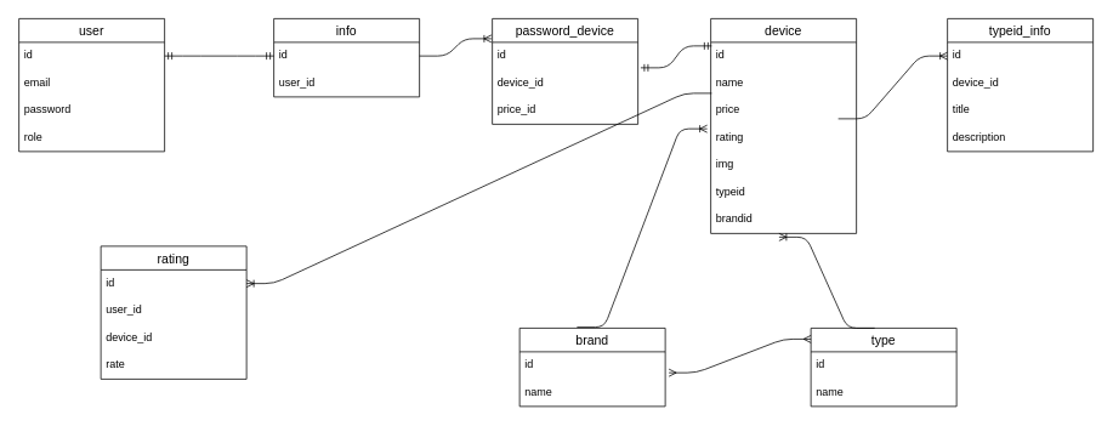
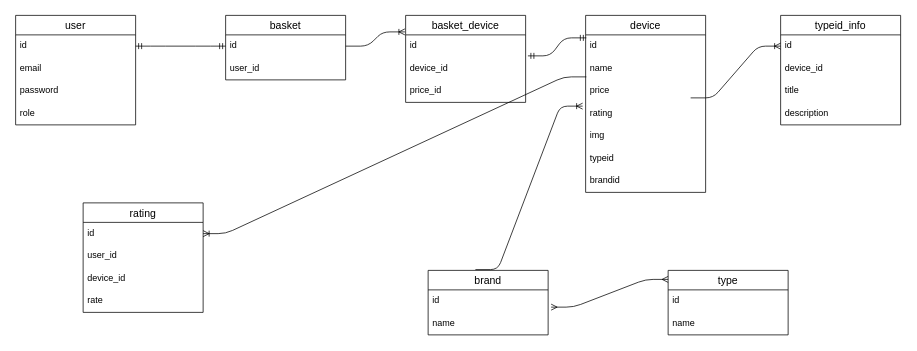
  <mxCell id="0" />
  <mxCell id="1" parent="0" />
  <mxCell id="2" value="user" style="swimlane;fontStyle=0;childLayout=stackLayout;horizontal=1;startSize=26;horizontalStack=0;resizeParent=1;resizeParentMax=0;resizeLast=0;collapsible=1;marginBottom=0;align=center;fontSize=14;" vertex="1" parent="1"><mxGeometry x="20" y="20" width="160" height="146" as="geometry" /></mxCell>
  <mxCell id="3" value="id" style="text;strokeColor=none;fillColor=none;spacingLeft=4;spacingRight=4;overflow=hidden;rotatable=0;points=[[0,0.5],[1,0.5]];portConstraint=eastwest;fontSize=12;" vertex="1" parent="2"><mxGeometry y="26" width="160" height="30" as="geometry" /></mxCell>
  <mxCell id="4" value="email" style="text;strokeColor=none;fillColor=none;spacingLeft=4;spacingRight=4;overflow=hidden;rotatable=0;points=[[0,0.5],[1,0.5]];portConstraint=eastwest;fontSize=12;" vertex="1" parent="2"><mxGeometry y="56" width="160" height="30" as="geometry" /></mxCell>
  <mxCell id="5" value="password" style="text;strokeColor=none;fillColor=none;spacingLeft=4;spacingRight=4;overflow=hidden;rotatable=0;points=[[0,0.5],[1,0.5]];portConstraint=eastwest;fontSize=12;" vertex="1" parent="2"><mxGeometry y="86" width="160" height="30" as="geometry" /></mxCell>
  <mxCell id="6" value="role" style="text;strokeColor=none;fillColor=none;spacingLeft=4;spacingRight=4;overflow=hidden;rotatable=0;points=[[0,0.5],[1,0.5]];portConstraint=eastwest;fontSize=12;" vertex="1" parent="2"><mxGeometry y="116" width="160" height="30" as="geometry" /></mxCell>
- <mxCell id="7" value="info" style="swimlane;fontStyle=0;childLayout=stackLayout;horizontal=1;startSize=26;horizontalStack=0;resizeParent=1;resizeParentMax=0;resizeLast=0;collapsible=1;marginBottom=0;align=center;fontSize=14;" vertex="1" parent="1"><mxGeometry x="300" y="20" width="160" height="86" as="geometry" /></mxCell>
+ <mxCell id="7" value="basket" style="swimlane;fontStyle=0;childLayout=stackLayout;horizontal=1;startSize=26;horizontalStack=0;resizeParent=1;resizeParentMax=0;resizeLast=0;collapsible=1;marginBottom=0;align=center;fontSize=14;" vertex="1" parent="1"><mxGeometry x="300" y="20" width="160" height="86" as="geometry" /></mxCell>
  <mxCell id="8" value="id" style="text;strokeColor=none;fillColor=none;spacingLeft=4;spacingRight=4;overflow=hidden;rotatable=0;points=[[0,0.5],[1,0.5]];portConstraint=eastwest;fontSize=12;" vertex="1" parent="7"><mxGeometry y="26" width="160" height="30" as="geometry" /></mxCell>
  <mxCell id="9" value="user_id" style="text;strokeColor=none;fillColor=none;spacingLeft=4;spacingRight=4;overflow=hidden;rotatable=0;points=[[0,0.5],[1,0.5]];portConstraint=eastwest;fontSize=12;" vertex="1" parent="7"><mxGeometry y="56" width="160" height="30" as="geometry" /></mxCell>
  <mxCell id="10" value="" style="edgeStyle=entityRelationEdgeStyle;fontSize=12;html=1;endArrow=ERmandOne;startArrow=ERmandOne;entryX=0;entryY=0.5;entryDx=0;entryDy=0;" edge="1" parent="1" source="3" target="8"><mxGeometry width="100" height="100" relative="1" as="geometry"><mxPoint x="180" y="161" as="sourcePoint" /><mxPoint x="300" y="61" as="targetPoint" /></mxGeometry></mxCell>
  <mxCell id="11" value="device" style="swimlane;fontStyle=0;childLayout=stackLayout;horizontal=1;startSize=26;horizontalStack=0;resizeParent=1;resizeParentMax=0;resizeLast=0;collapsible=1;marginBottom=0;align=center;fontSize=14;" vertex="1" parent="1"><mxGeometry x="780" y="20" width="160" height="236" as="geometry" /></mxCell>
  <mxCell id="12" value="id" style="text;strokeColor=none;fillColor=none;spacingLeft=4;spacingRight=4;overflow=hidden;rotatable=0;points=[[0,0.5],[1,0.5]];portConstraint=eastwest;fontSize=12;" vertex="1" parent="11"><mxGeometry y="26" width="160" height="30" as="geometry" /></mxCell>
  <mxCell id="13" value="name" style="text;strokeColor=none;fillColor=none;spacingLeft=4;spacingRight=4;overflow=hidden;rotatable=0;points=[[0,0.5],[1,0.5]];portConstraint=eastwest;fontSize=12;" vertex="1" parent="11"><mxGeometry y="56" width="160" height="30" as="geometry" /></mxCell>
  <mxCell id="14" value="price" style="text;strokeColor=none;fillColor=none;spacingLeft=4;spacingRight=4;overflow=hidden;rotatable=0;points=[[0,0.5],[1,0.5]];portConstraint=eastwest;fontSize=12;" vertex="1" parent="11"><mxGeometry y="86" width="160" height="30" as="geometry" /></mxCell>
  <mxCell id="15" value="rating" style="text;strokeColor=none;fillColor=none;spacingLeft=4;spacingRight=4;overflow=hidden;rotatable=0;points=[[0,0.5],[1,0.5]];portConstraint=eastwest;fontSize=12;" vertex="1" parent="11"><mxGeometry y="116" width="160" height="30" as="geometry" /></mxCell>
  <mxCell id="16" value="img" style="text;strokeColor=none;fillColor=none;spacingLeft=4;spacingRight=4;overflow=hidden;rotatable=0;points=[[0,0.5],[1,0.5]];portConstraint=eastwest;fontSize=12;" vertex="1" parent="11"><mxGeometry y="146" width="160" height="30" as="geometry" /></mxCell>
  <mxCell id="17" value="typeid" style="text;strokeColor=none;fillColor=none;spacingLeft=4;spacingRight=4;overflow=hidden;rotatable=0;points=[[0,0.5],[1,0.5]];portConstraint=eastwest;fontSize=12;" vertex="1" parent="11"><mxGeometry y="176" width="160" height="30" as="geometry" /></mxCell>
  <mxCell id="18" value="brandid" style="text;strokeColor=none;fillColor=none;spacingLeft=4;spacingRight=4;overflow=hidden;rotatable=0;points=[[0,0.5],[1,0.5]];portConstraint=eastwest;fontSize=12;" vertex="1" parent="11"><mxGeometry y="206" width="160" height="30" as="geometry" /></mxCell>
  <mxCell id="19" value="brand" style="swimlane;fontStyle=0;childLayout=stackLayout;horizontal=1;startSize=26;horizontalStack=0;resizeParent=1;resizeParentMax=0;resizeLast=0;collapsible=1;marginBottom=0;align=center;fontSize=14;" vertex="1" parent="1"><mxGeometry x="570" y="360" width="160" height="86" as="geometry" /></mxCell>
  <mxCell id="20" value="id" style="text;strokeColor=none;fillColor=none;spacingLeft=4;spacingRight=4;overflow=hidden;rotatable=0;points=[[0,0.5],[1,0.5]];portConstraint=eastwest;fontSize=12;" vertex="1" parent="19"><mxGeometry y="26" width="160" height="30" as="geometry" /></mxCell>
  <mxCell id="21" value="name" style="text;strokeColor=none;fillColor=none;spacingLeft=4;spacingRight=4;overflow=hidden;rotatable=0;points=[[0,0.5],[1,0.5]];portConstraint=eastwest;fontSize=12;" vertex="1" parent="19"><mxGeometry y="56" width="160" height="30" as="geometry" /></mxCell>
  <mxCell id="22" value="type" style="swimlane;fontStyle=0;childLayout=stackLayout;horizontal=1;startSize=26;horizontalStack=0;resizeParent=1;resizeParentMax=0;resizeLast=0;collapsible=1;marginBottom=0;align=center;fontSize=14;" vertex="1" parent="1"><mxGeometry x="890" y="360" width="160" height="86" as="geometry" /></mxCell>
  <mxCell id="23" value="id" style="text;strokeColor=none;fillColor=none;spacingLeft=4;spacingRight=4;overflow=hidden;rotatable=0;points=[[0,0.5],[1,0.5]];portConstraint=eastwest;fontSize=12;" vertex="1" parent="22"><mxGeometry y="26" width="160" height="30" as="geometry" /></mxCell>
  <mxCell id="24" value="name" style="text;strokeColor=none;fillColor=none;spacingLeft=4;spacingRight=4;overflow=hidden;rotatable=0;points=[[0,0.5],[1,0.5]];portConstraint=eastwest;fontSize=12;" vertex="1" parent="22"><mxGeometry y="56" width="160" height="30" as="geometry" /></mxCell>
  <mxCell id="25" value="" style="edgeStyle=entityRelationEdgeStyle;fontSize=12;html=1;endArrow=ERoneToMany;entryX=-0.025;entryY=0.167;entryDx=0;entryDy=0;entryPerimeter=0;exitX=0.394;exitY=-0.012;exitDx=0;exitDy=0;exitPerimeter=0;" edge="1" parent="1" source="19" target="15"><mxGeometry width="100" height="100" relative="1" as="geometry"><mxPoint x="510" y="350" as="sourcePoint" /><mxPoint x="610" y="250" as="targetPoint" /></mxGeometry></mxCell>
- <mxCell id="26" value="" style="edgeStyle=entityRelationEdgeStyle;fontSize=12;html=1;endArrow=ERoneToMany;exitX=0.438;exitY=0;exitDx=0;exitDy=0;exitPerimeter=0;entryX=0.469;entryY=1.133;entryDx=0;entryDy=0;entryPerimeter=0;" edge="1" parent="1" source="22" target="18"><mxGeometry width="100" height="100" relative="1" as="geometry"><mxPoint x="590" y="340" as="sourcePoint" /><mxPoint x="690" y="240" as="targetPoint" /></mxGeometry></mxCell>
  <mxCell id="27" value="" style="edgeStyle=entityRelationEdgeStyle;fontSize=12;html=1;endArrow=ERmany;startArrow=ERmany;exitX=1.025;exitY=0.767;exitDx=0;exitDy=0;exitPerimeter=0;entryX=0;entryY=0.14;entryDx=0;entryDy=0;entryPerimeter=0;" edge="1" parent="1" source="20" target="22"><mxGeometry width="100" height="100" relative="1" as="geometry"><mxPoint x="610" y="460" as="sourcePoint" /><mxPoint x="710" y="360" as="targetPoint" /></mxGeometry></mxCell>
  <mxCell id="28" value="typeid_info" style="swimlane;fontStyle=0;childLayout=stackLayout;horizontal=1;startSize=26;horizontalStack=0;resizeParent=1;resizeParentMax=0;resizeLast=0;collapsible=1;marginBottom=0;align=center;fontSize=14;" vertex="1" parent="1"><mxGeometry x="1040" y="20" width="160" height="146" as="geometry" /></mxCell>
  <mxCell id="29" value="id" style="text;strokeColor=none;fillColor=none;spacingLeft=4;spacingRight=4;overflow=hidden;rotatable=0;points=[[0,0.5],[1,0.5]];portConstraint=eastwest;fontSize=12;" vertex="1" parent="28"><mxGeometry y="26" width="160" height="30" as="geometry" /></mxCell>
  <mxCell id="30" value="device_id" style="text;strokeColor=none;fillColor=none;spacingLeft=4;spacingRight=4;overflow=hidden;rotatable=0;points=[[0,0.5],[1,0.5]];portConstraint=eastwest;fontSize=12;" vertex="1" parent="28"><mxGeometry y="56" width="160" height="30" as="geometry" /></mxCell>
  <mxCell id="31" value="title" style="text;strokeColor=none;fillColor=none;spacingLeft=4;spacingRight=4;overflow=hidden;rotatable=0;points=[[0,0.5],[1,0.5]];portConstraint=eastwest;fontSize=12;" vertex="1" parent="28"><mxGeometry y="86" width="160" height="30" as="geometry" /></mxCell>
  <mxCell id="32" value="description" style="text;strokeColor=none;fillColor=none;spacingLeft=4;spacingRight=4;overflow=hidden;rotatable=0;points=[[0,0.5],[1,0.5]];portConstraint=eastwest;fontSize=12;" vertex="1" parent="28"><mxGeometry y="116" width="160" height="30" as="geometry" /></mxCell>
  <mxCell id="33" value="" style="edgeStyle=entityRelationEdgeStyle;fontSize=12;html=1;endArrow=ERoneToMany;entryX=0;entryY=0.5;entryDx=0;entryDy=0;" edge="1" parent="1" target="29"><mxGeometry width="100" height="100" relative="1" as="geometry"><mxPoint x="920" y="130" as="sourcePoint" /><mxPoint x="1020" y="30" as="targetPoint" /></mxGeometry></mxCell>
- <mxCell id="34" value="password_device" style="swimlane;fontStyle=0;childLayout=stackLayout;horizontal=1;startSize=26;horizontalStack=0;resizeParent=1;resizeParentMax=0;resizeLast=0;collapsible=1;marginBottom=0;align=center;fontSize=14;" vertex="1" parent="1"><mxGeometry x="540" y="20" width="160" height="116" as="geometry" /></mxCell>
+ <mxCell id="34" value="basket_device" style="swimlane;fontStyle=0;childLayout=stackLayout;horizontal=1;startSize=26;horizontalStack=0;resizeParent=1;resizeParentMax=0;resizeLast=0;collapsible=1;marginBottom=0;align=center;fontSize=14;" vertex="1" parent="1"><mxGeometry x="540" y="20" width="160" height="116" as="geometry" /></mxCell>
  <mxCell id="35" value="id" style="text;strokeColor=none;fillColor=none;spacingLeft=4;spacingRight=4;overflow=hidden;rotatable=0;points=[[0,0.5],[1,0.5]];portConstraint=eastwest;fontSize=12;" vertex="1" parent="34"><mxGeometry y="26" width="160" height="30" as="geometry" /></mxCell>
  <mxCell id="36" value="device_id" style="text;strokeColor=none;fillColor=none;spacingLeft=4;spacingRight=4;overflow=hidden;rotatable=0;points=[[0,0.5],[1,0.5]];portConstraint=eastwest;fontSize=12;" vertex="1" parent="34"><mxGeometry y="56" width="160" height="30" as="geometry" /></mxCell>
  <mxCell id="37" value="price_id" style="text;strokeColor=none;fillColor=none;spacingLeft=4;spacingRight=4;overflow=hidden;rotatable=0;points=[[0,0.5],[1,0.5]];portConstraint=eastwest;fontSize=12;" vertex="1" parent="34"><mxGeometry y="86" width="160" height="30" as="geometry" /></mxCell>
  <mxCell id="38" value="" style="edgeStyle=entityRelationEdgeStyle;fontSize=12;html=1;endArrow=ERoneToMany;exitX=1;exitY=0.5;exitDx=0;exitDy=0;entryX=-0.006;entryY=0.19;entryDx=0;entryDy=0;entryPerimeter=0;" edge="1" parent="1" source="8" target="34"><mxGeometry width="100" height="100" relative="1" as="geometry"><mxPoint x="440" y="128" as="sourcePoint" /><mxPoint x="540" y="28" as="targetPoint" /></mxGeometry></mxCell>
  <mxCell id="39" value="" style="edgeStyle=entityRelationEdgeStyle;fontSize=12;html=1;endArrow=ERmandOne;startArrow=ERmandOne;exitX=1.019;exitY=-0.067;exitDx=0;exitDy=0;exitPerimeter=0;entryX=0.006;entryY=0.133;entryDx=0;entryDy=0;entryPerimeter=0;" edge="1" parent="1" source="36" target="12"><mxGeometry width="100" height="100" relative="1" as="geometry"><mxPoint x="700" y="140" as="sourcePoint" /><mxPoint x="800" y="40" as="targetPoint" /></mxGeometry></mxCell>
  <mxCell id="40" value="rating" style="swimlane;fontStyle=0;childLayout=stackLayout;horizontal=1;startSize=26;horizontalStack=0;resizeParent=1;resizeParentMax=0;resizeLast=0;collapsible=1;marginBottom=0;align=center;fontSize=14;" vertex="1" parent="1"><mxGeometry x="110" y="270" width="160" height="146" as="geometry" /></mxCell>
  <mxCell id="41" value="id" style="text;strokeColor=none;fillColor=none;spacingLeft=4;spacingRight=4;overflow=hidden;rotatable=0;points=[[0,0.5],[1,0.5]];portConstraint=eastwest;fontSize=12;" vertex="1" parent="40"><mxGeometry y="26" width="160" height="30" as="geometry" /></mxCell>
  <mxCell id="42" value="user_id" style="text;strokeColor=none;fillColor=none;spacingLeft=4;spacingRight=4;overflow=hidden;rotatable=0;points=[[0,0.5],[1,0.5]];portConstraint=eastwest;fontSize=12;" vertex="1" parent="40"><mxGeometry y="56" width="160" height="30" as="geometry" /></mxCell>
  <mxCell id="43" value="device_id" style="text;strokeColor=none;fillColor=none;spacingLeft=4;spacingRight=4;overflow=hidden;rotatable=0;points=[[0,0.5],[1,0.5]];portConstraint=eastwest;fontSize=12;" vertex="1" parent="40"><mxGeometry y="86" width="160" height="30" as="geometry" /></mxCell>
  <mxCell id="44" value="rate" style="text;strokeColor=none;fillColor=none;spacingLeft=4;spacingRight=4;overflow=hidden;rotatable=0;points=[[0,0.5],[1,0.5]];portConstraint=eastwest;fontSize=12;" vertex="1" parent="40"><mxGeometry y="116" width="160" height="30" as="geometry" /></mxCell>
  <mxCell id="45" value="" style="edgeStyle=entityRelationEdgeStyle;fontSize=12;html=1;endArrow=ERoneToMany;entryX=1;entryY=0.5;entryDx=0;entryDy=0;exitX=0.006;exitY=0.867;exitDx=0;exitDy=0;exitPerimeter=0;" edge="1" parent="1" source="13" target="41"><mxGeometry width="100" height="100" relative="1" as="geometry"><mxPoint x="590" y="340" as="sourcePoint" /><mxPoint x="690" y="240" as="targetPoint" /></mxGeometry></mxCell>
